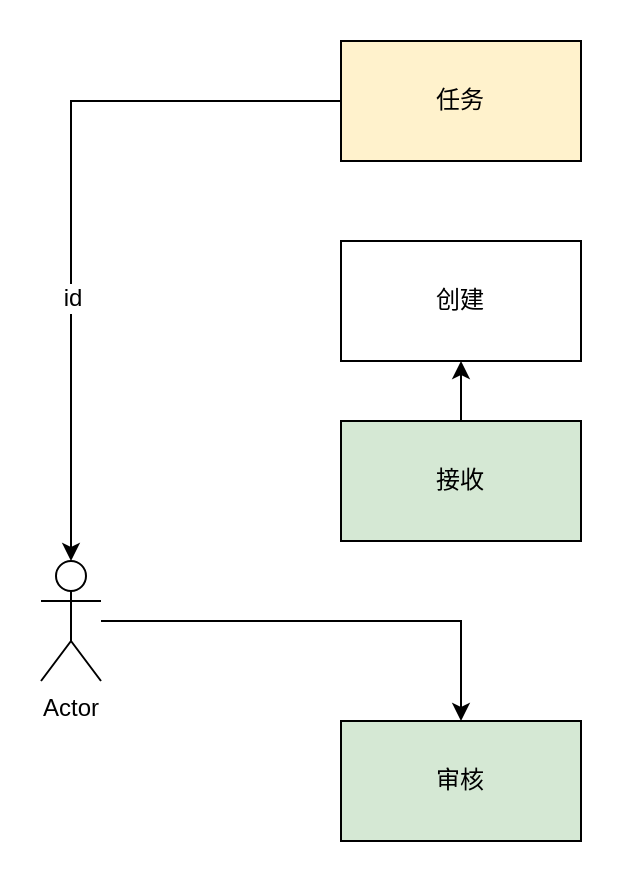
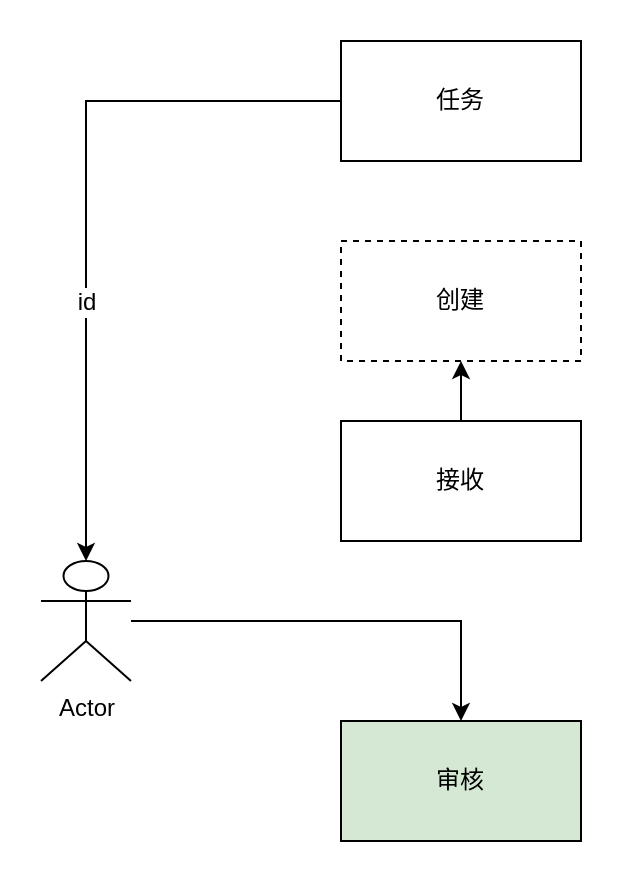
  <mxCell id="0" />
  <mxCell id="1" parent="0" />
  <mxCell id="2" style="edgeStyle=orthogonalEdgeStyle;rounded=0;orthogonalLoop=1;jettySize=auto;html=1;" edge="1" parent="1" source="4" target="9"><mxGeometry relative="1" as="geometry" /></mxCell>
  <mxCell id="3" value="id" style="text;html=1;align=center;verticalAlign=middle;resizable=0;points=[];;labelBackgroundColor=#ffffff;" vertex="1" connectable="0" parent="2"><mxGeometry x="0.275" relative="1" as="geometry"><mxPoint as="offset" /></mxGeometry></mxCell>
- <mxCell id="4" value="任务" style="rounded=0;whiteSpace=wrap;html=1;fillColor=#fff2cc;" vertex="1" parent="1"><mxGeometry x="170" y="20" width="120" height="60" as="geometry" /></mxCell>
- <mxCell id="5" value="创建" style="rounded=0;whiteSpace=wrap;html=1;" vertex="1" parent="1"><mxGeometry x="170" y="120" width="120" height="60" as="geometry" /></mxCell>
+ <mxCell id="4" value="任务" style="rounded=0;whiteSpace=wrap;html=1;" vertex="1" parent="1"><mxGeometry x="170" y="20" width="120" height="60" as="geometry" /></mxCell>
+ <mxCell id="5" value="创建" style="rounded=0;whiteSpace=wrap;html=1;dashed=1;" vertex="1" parent="1"><mxGeometry x="170" y="120" width="120" height="60" as="geometry" /></mxCell>
  <mxCell id="6" style="edgeStyle=orthogonalEdgeStyle;rounded=0;orthogonalLoop=1;jettySize=auto;html=1;" edge="1" parent="1" source="7" target="5"><mxGeometry relative="1" as="geometry" /></mxCell>
- <mxCell id="7" value="接收" style="rounded=0;whiteSpace=wrap;html=1;fillColor=#d5e8d4;" vertex="1" parent="1"><mxGeometry x="170" y="210" width="120" height="60" as="geometry" /></mxCell>
+ <mxCell id="7" value="接收" style="rounded=0;whiteSpace=wrap;html=1;" vertex="1" parent="1"><mxGeometry x="170" y="210" width="120" height="60" as="geometry" /></mxCell>
  <mxCell id="8" style="edgeStyle=orthogonalEdgeStyle;rounded=0;orthogonalLoop=1;jettySize=auto;html=1;" edge="1" parent="1" source="9" target="10"><mxGeometry relative="1" as="geometry" /></mxCell>
- <mxCell id="9" value="Actor" style="shape=umlActor;verticalLabelPosition=bottom;labelBackgroundColor=#ffffff;verticalAlign=top;html=1;outlineConnect=0;" vertex="1" parent="1"><mxGeometry x="20" y="280" width="30" height="60" as="geometry" /></mxCell>
+ <mxCell id="9" value="Actor" style="shape=umlActor;verticalLabelPosition=bottom;labelBackgroundColor=#ffffff;verticalAlign=top;html=1;outlineConnect=0;" vertex="1" parent="1"><mxGeometry x="20" y="280" width="45" height="60" as="geometry" /></mxCell>
  <mxCell id="10" value="审核" style="rounded=0;whiteSpace=wrap;html=1;fillColor=#d5e8d4;" vertex="1" parent="1"><mxGeometry x="170" y="360" width="120" height="60" as="geometry" /></mxCell>
